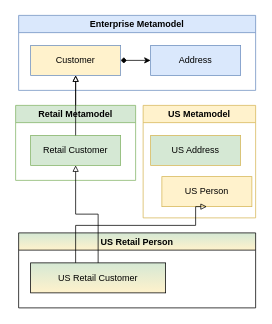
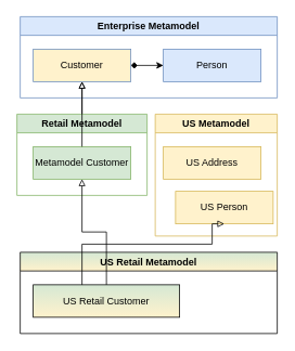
  <mxCell id="0" />
  <mxCell id="1" parent="0" />
  <mxCell id="2" value="Enterprise Metamodel" style="swimlane;whiteSpace=wrap;html=1;fillColor=#dae8fc;strokeColor=#6c8ebf;" vertex="1" parent="1"><mxGeometry x="24" y="20" width="316" height="100" as="geometry" /></mxCell>
  <mxCell id="3" style="edgeStyle=orthogonalEdgeStyle;rounded=0;orthogonalLoop=1;jettySize=auto;html=1;startArrow=diamond;startFill=1;" edge="1" parent="2" source="4" target="5"><mxGeometry relative="1" as="geometry" /></mxCell>
  <mxCell id="4" value="Customer" style="rounded=0;whiteSpace=wrap;html=1;fillColor=#fff2cc;strokeColor=#6c8ebf;" vertex="1" parent="2"><mxGeometry x="16" y="40" width="120" height="40" as="geometry" /></mxCell>
- <mxCell id="5" value="Address" style="rounded=0;whiteSpace=wrap;html=1;fillColor=#dae8fc;strokeColor=#6c8ebf;" vertex="1" parent="2"><mxGeometry x="176" y="40" width="120" height="40" as="geometry" /></mxCell>
+ <mxCell id="5" value="Person" style="rounded=0;whiteSpace=wrap;html=1;fillColor=#dae8fc;strokeColor=#6c8ebf;" vertex="1" parent="2"><mxGeometry x="176" y="40" width="120" height="40" as="geometry" /></mxCell>
  <mxCell id="6" value="" style="edgeStyle=orthogonalEdgeStyle;rounded=0;orthogonalLoop=1;jettySize=auto;html=1;startArrow=none;startFill=0;endArrow=block;endFill=0;" edge="1" parent="1" source="7" target="4"><mxGeometry relative="1" as="geometry" /></mxCell>
  <mxCell id="7" value="Retail Metamodel" style="swimlane;whiteSpace=wrap;html=1;fillColor=#d5e8d4;strokeColor=#82b366;" vertex="1" parent="1"><mxGeometry x="20" y="140" width="160" height="100" as="geometry" /></mxCell>
- <mxCell id="8" value="Retail Customer" style="rounded=0;whiteSpace=wrap;html=1;fillColor=#d5e8d4;strokeColor=#82b366;" vertex="1" parent="7"><mxGeometry x="20" y="40" width="120" height="40" as="geometry" /></mxCell>
+ <mxCell id="8" value="Metamodel Customer" style="rounded=0;whiteSpace=wrap;html=1;fillColor=#d5e8d4;strokeColor=#82b366;" vertex="1" parent="7"><mxGeometry x="20" y="40" width="120" height="40" as="geometry" /></mxCell>
  <mxCell id="9" value="US Metamodel" style="swimlane;whiteSpace=wrap;html=1;fillColor=#fff2cc;strokeColor=#d6b656;" vertex="1" parent="1"><mxGeometry x="190" y="140" width="150" height="150" as="geometry" /></mxCell>
- <mxCell id="10" value="US Address" style="rounded=0;whiteSpace=wrap;html=1;fillColor=#d5e8d4;strokeColor=#d6b656;" vertex="1" parent="9"><mxGeometry x="10" y="40" width="120" height="40" as="geometry" /></mxCell>
+ <mxCell id="10" value="US Address" style="rounded=0;whiteSpace=wrap;html=1;fillColor=#fff2cc;strokeColor=#d6b656;" vertex="1" parent="9"><mxGeometry x="10" y="40" width="120" height="40" as="geometry" /></mxCell>
  <mxCell id="11" value="US Person" style="rounded=0;whiteSpace=wrap;html=1;fillColor=#fff2cc;strokeColor=#d6b656;" vertex="1" parent="9"><mxGeometry x="25" y="95" width="120" height="40" as="geometry" /></mxCell>
  <mxCell id="12" style="edgeStyle=orthogonalEdgeStyle;rounded=0;orthogonalLoop=1;jettySize=auto;html=1;entryX=0.5;entryY=1;entryDx=0;entryDy=0;startArrow=none;startFill=0;endArrow=block;endFill=0;" edge="1" parent="1" source="8" target="4"><mxGeometry relative="1" as="geometry" /></mxCell>
- <mxCell id="13" value="US Retail Person" style="swimlane;whiteSpace=wrap;html=1;swimlaneFillColor=default;gradientColor=#fff2cc;fillColor=#d5e8d4;" vertex="1" parent="1"><mxGeometry x="24" y="310" width="316" height="100" as="geometry" /></mxCell>
+ <mxCell id="13" value="US Retail Metamodel" style="swimlane;whiteSpace=wrap;html=1;swimlaneFillColor=default;gradientColor=#fff2cc;fillColor=#d5e8d4;" vertex="1" parent="1"><mxGeometry x="24" y="310" width="316" height="100" as="geometry" /></mxCell>
  <mxCell id="14" value="US Retail Customer" style="rounded=0;whiteSpace=wrap;html=1;gradientColor=#fff2cc;fillColor=#d5e8d4;" vertex="1" parent="13"><mxGeometry x="16" y="40" width="180" height="40" as="geometry" /></mxCell>
  <mxCell id="15" style="edgeStyle=orthogonalEdgeStyle;rounded=0;orthogonalLoop=1;jettySize=auto;html=1;startArrow=none;startFill=0;endArrow=block;endFill=0;" edge="1" parent="1" source="14" target="8"><mxGeometry relative="1" as="geometry" /></mxCell>
  <mxCell id="16" style="edgeStyle=orthogonalEdgeStyle;rounded=0;orthogonalLoop=1;jettySize=auto;html=1;entryX=0.5;entryY=1;entryDx=0;entryDy=0;startArrow=none;startFill=0;endArrow=block;endFill=0;" edge="1" parent="1" source="14" target="11"><mxGeometry relative="1" as="geometry"><Array as="points"><mxPoint x="100" y="300" /><mxPoint x="260" y="300" /></Array></mxGeometry></mxCell>
